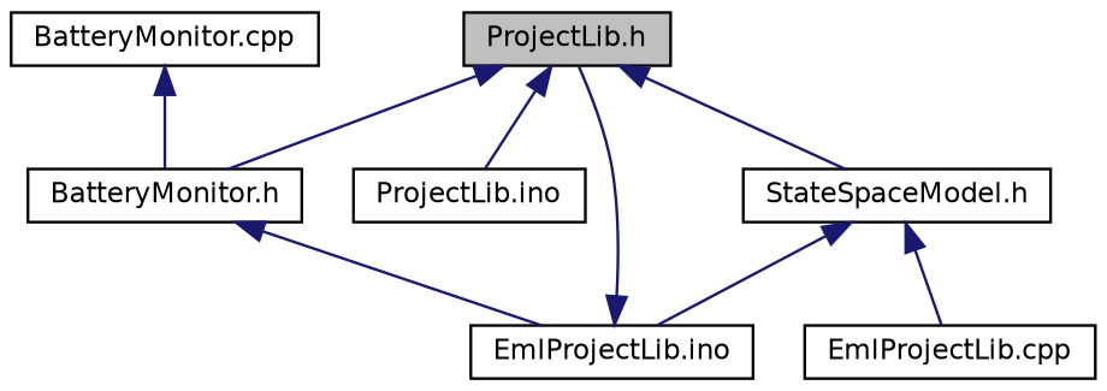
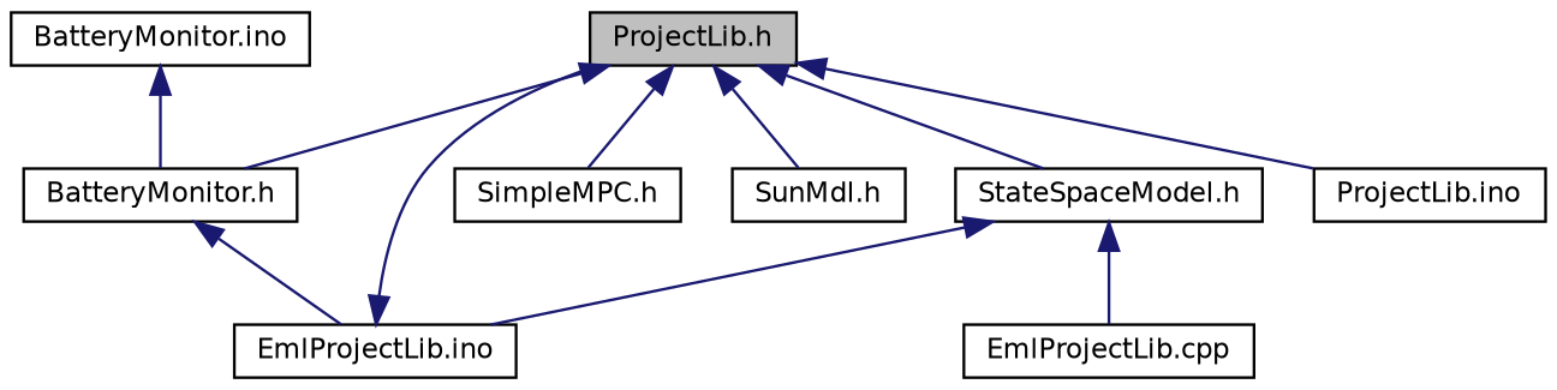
  digraph {
    node [color=black fillcolor=white fontname=Helvetica fontsize=10 shape=record style=filled]
    edge [color=midnightblue dir=back fontname=Helvetica fontsize=10 labelfontname=Helvetica labelfontsize=10 style=solid]
    n1 [fillcolor=grey75 fontcolor=black height=0.2 label="ProjectLib.h" width=0.4]
    n2 [height=0.2 label="BatteryMonitor.h" width=0.4]
    n3 [height=0.2 label="ProjectLib.ino" width=0.4]
+   n4 [height=0.2 label="SimpleMPC.h" width=0.4]
    n5 [height=0.2 label="StateSpaceModel.h" width=0.4]
+   n6 [height=0.2 label="SunMdl.h" width=0.4]
    n7 [height=0.2 label="EmlProjectLib.ino" width=0.4]
    n8 [height=0.2 label="EmlProjectLib.cpp" width=0.4]
-   n9 [height=0.2 label="BatteryMonitor.cpp" width=0.4]
+   n9 [height=0.2 label="BatteryMonitor.ino" width=0.4]
    n1 -> n2
    n1 -> n3
+   n1 -> n4
    n1 -> n5
+   n1 -> n6
    n2 -> n7
    n5 -> n7
    n5 -> n8
    n7 -> n1
    n9 -> n2
  }
